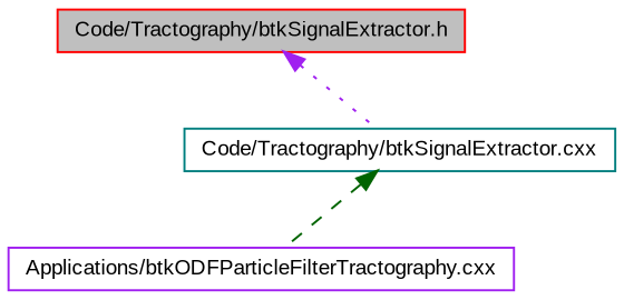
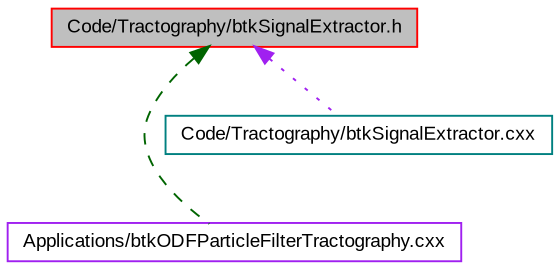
  digraph {
    fontname="Liberation Sans"
    node [fillcolor=white fontname="Liberation Sans" fontsize=10 shape=record style=filled]
    edge [dir=back fontname="Liberation Sans" fontsize=10 labelfontname="FreeSans.ttf" labelfontsize=10]
    n1 [color=red fillcolor=grey75 fontcolor=black height=0.2 label="Code/Tractography/btkSignalExtractor.h" width=0.4]
    n2 [color=purple height=0.2 label="Applications/btkODFParticleFilterTractography.cxx" width=0.4]
    n3 [color=teal height=0.2 label="Code/Tractography/btkSignalExtractor.cxx" width=0.4]
-   n3 -> n2 [color=darkgreen style=dashed]
+   n1 -> n2 [color=darkgreen style=dashed]
    n1 -> n3 [color=purple style=dotted]
  }
